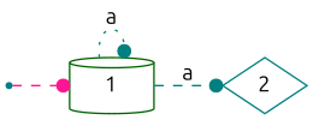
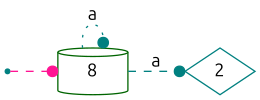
  digraph {
    fontname=Ubuntu
    rankdir=LR
    node [fontname=Ubuntu color=teal]
    edge [fontname=Ubuntu color=teal style=dashed arrowhead=dot]
-   1 [shape=cylinder color=darkgreen]
+   1 [shape=cylinder color=darkgreen label=8]
    2 [shape=diamond]
    nowhere [shape=point]
    1 -> 1 [label=a style=dotted]
    1 -> 2 [label=a]
    nowhere -> 1 [color=deeppink]
  }
